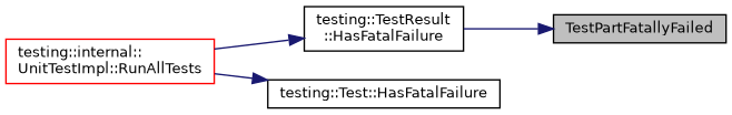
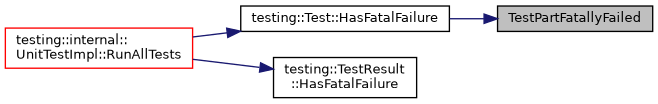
  digraph {
    rankdir=RL
    node [color=black fontname=Helvetica fontsize=10 shape=record]
    edge [color=midnightblue dir=back fontname=Helvetica fontsize=10 labelfontname=Helvetica labelfontsize=10 style=solid]
    n1 [fillcolor=grey75 fontcolor=black height=0.2 label=TestPartFatallyFailed style=filled width=0.4]
    n2 [height=0.2 label="testing::TestResult\l::HasFatalFailure" width=0.4]
    n3 [color=red height=0.2 label="testing::internal::\lUnitTestImpl::RunAllTests" width=0.4]
    n4 [height=0.2 label="testing::Test::HasFatalFailure" width=0.4]
-   n1 -> n2
+   n1 -> n4
    n2 -> n3
    n4 -> n3
  }
